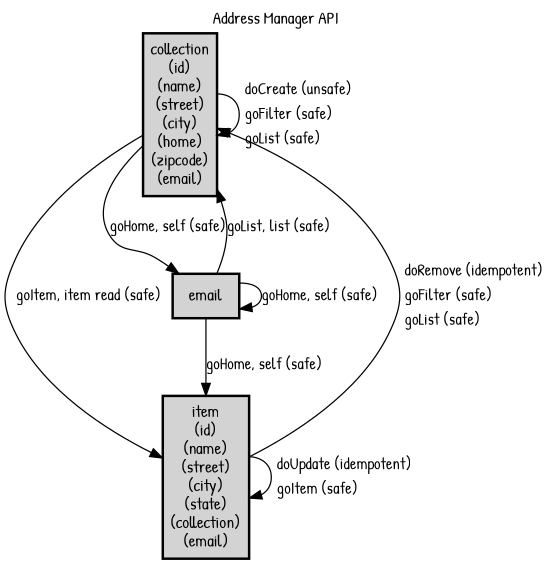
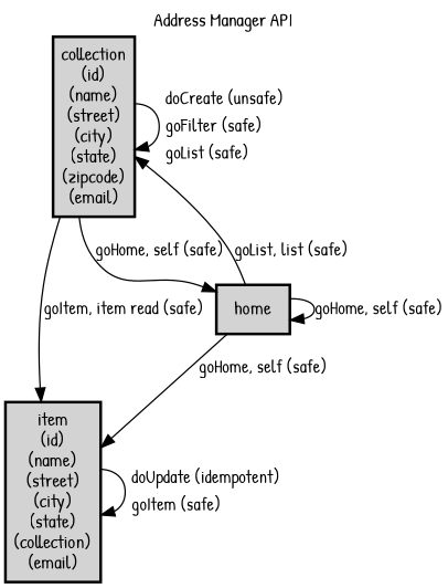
  digraph {
    fontname="Patrick Hand"
    label="Address Manager API"
    labelloc=t
    node [fillcolor=lightgray fontname="Patrick Hand" margin=0.02 shape=box style="bold,filled"]
    edge [fontname="Patrick Hand" fontsize=13]
-   n1 [label=<<table cellspacing="0" cellpadding="5" border="0"><tr><td>collection<br />(id)<br />(name)<br />(street)<br />(city)<br />(home)<br />(zipcode)<br />(email)<br /></td></tr></table>>]
+   n1 [label=<<table cellspacing="0" cellpadding="5" border="0"><tr><td>collection<br />(id)<br />(name)<br />(street)<br />(city)<br />(state)<br />(zipcode)<br />(email)<br /></td></tr></table>>]
    n2 [label=<<table cellspacing="0" cellpadding="5" border="0"><tr><td>item<br />(id)<br />(name)<br />(street)<br />(city)<br />(state)<br />(collection)<br />(email)<br /></td></tr></table>>]
-   n3 [label=email margin=""]
+   n3 [label=home margin=""]
    n1 -> n1 [label=<<table  border="0"><tr><td align="left" href="docs/unsafe.doCreate.html">doCreate (unsafe)</td></tr><tr><td align="left" href="docs/safe.goFilter.html">goFilter (safe)</td></tr><tr><td align="left" href="docs/safe.goList.html">goList (safe)</td></tr></table>>]
    n1 -> n2 [label=<goItem, item read (safe)>]
    n1 -> n3 [label=<goHome, self (safe)>]
-   n2 -> n1 [label=<<table  border="0"><tr><td align="left" href="docs/idempotent.doRemove.html">doRemove (idempotent)</td></tr><tr><td align="left" href="docs/safe.goFilter.html">goFilter (safe)</td></tr><tr><td align="left" href="docs/safe.goList.html">goList (safe)</td></tr></table>>]
    n2 -> n2 [label=<<table  border="0"><tr><td align="left" href="docs/idempotent.doUpdate.html">doUpdate (idempotent)</td></tr><tr><td align="left" href="docs/safe.goItem.html">goItem (safe)</td></tr></table>>]
    n3 -> n1 [label=<goList, list (safe)>]
    n3 -> n2 [label=<goHome, self (safe)>]
    n3 -> n3 [label=<goHome, self (safe)>]
  }
